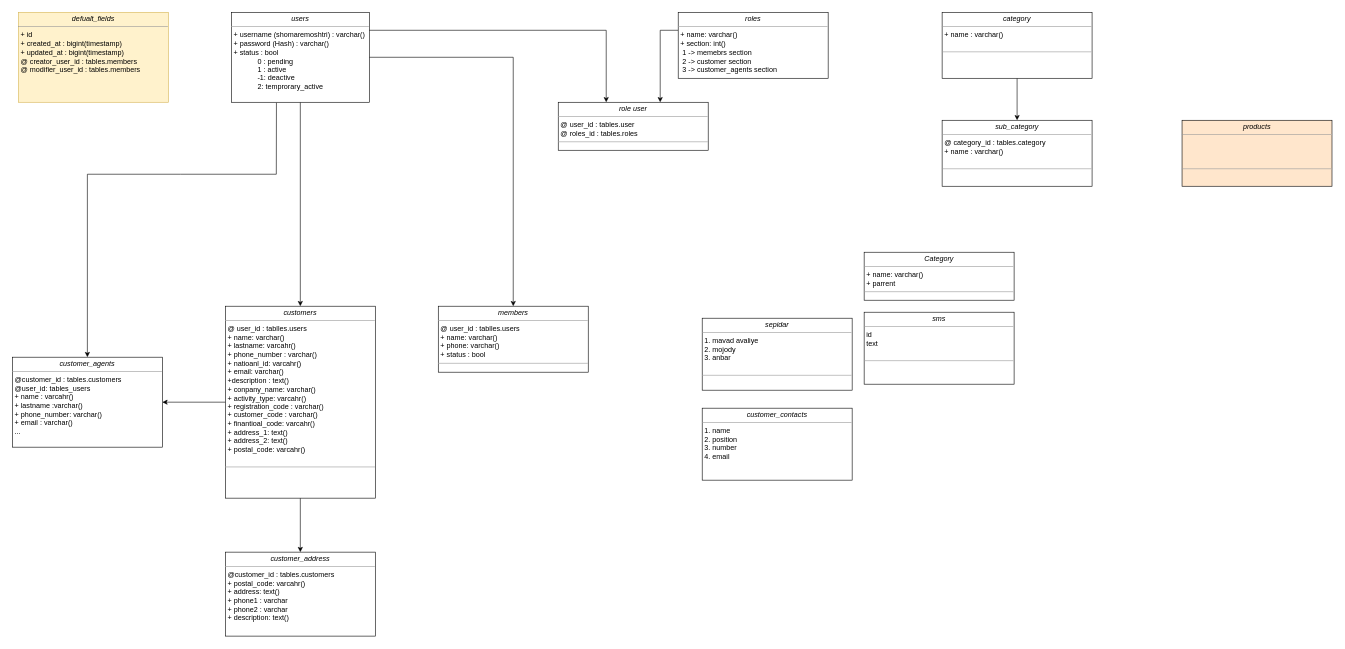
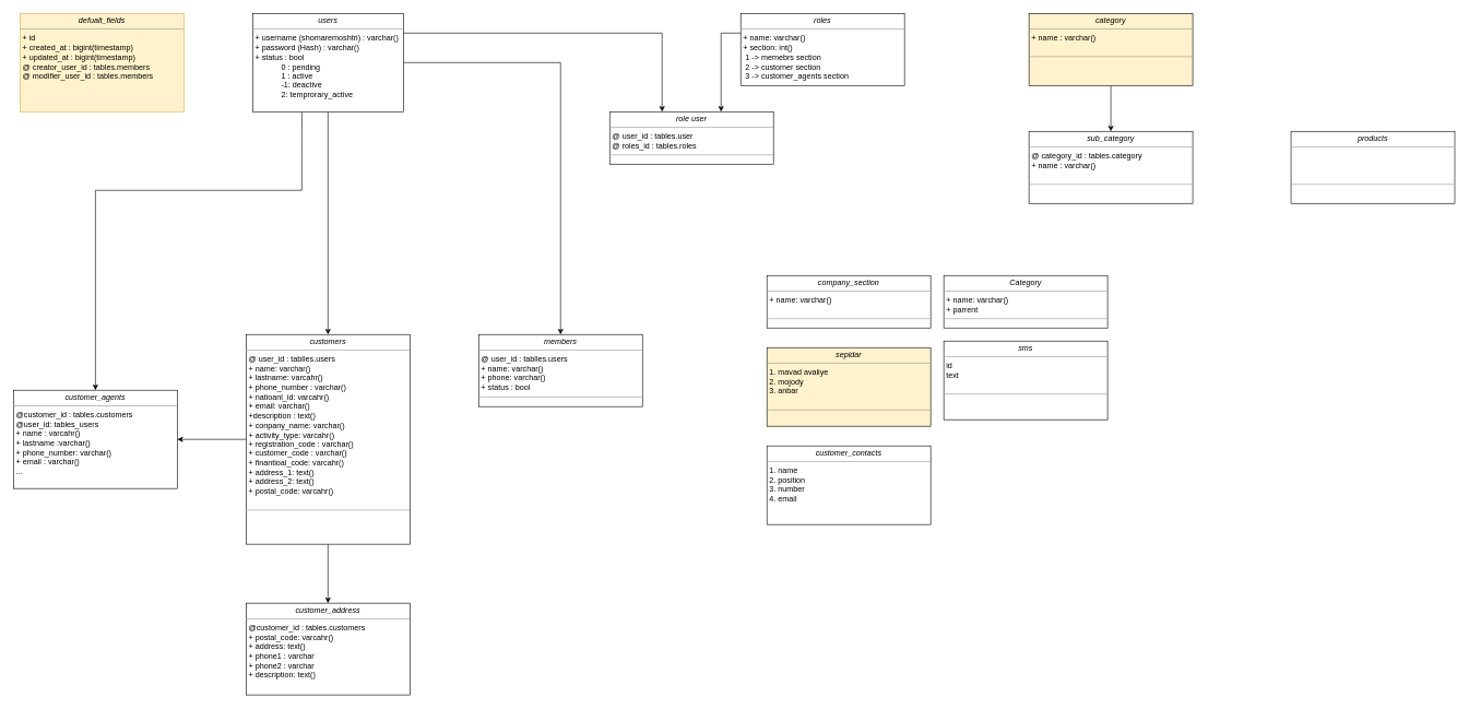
  <mxCell id="0" />
  <mxCell id="1" parent="0" />
  <mxCell id="2" value="" style="edgeStyle=orthogonalEdgeStyle;rounded=0;orthogonalLoop=1;jettySize=auto;html=1;" parent="1" source="4" target="6" edge="1"><mxGeometry relative="1" as="geometry" /></mxCell>
  <mxCell id="3" value="" style="edgeStyle=orthogonalEdgeStyle;rounded=0;orthogonalLoop=1;jettySize=auto;html=1;" parent="1" source="4" target="11" edge="1"><mxGeometry relative="1" as="geometry" /></mxCell>
  <mxCell id="4" value="&lt;p style=&quot;margin:0px;margin-top:4px;text-align:center;&quot;&gt;&lt;i&gt;users&lt;/i&gt;&lt;/p&gt;&lt;hr size=&quot;1&quot;&gt;&lt;p style=&quot;margin:0px;margin-left:4px;&quot;&gt;+ username (shomaremoshtri) : varchar()&amp;nbsp;&lt;br&gt;+ password (Hash) : varchar()&lt;/p&gt;&lt;p style=&quot;margin:0px;margin-left:4px;&quot;&gt;+ status : bool&lt;/p&gt;&lt;blockquote style=&quot;margin: 0 0 0 40px; border: none; padding: 0px;&quot;&gt;&lt;p style=&quot;margin:0px;margin-left:4px;&quot;&gt;0 : pending&lt;/p&gt;&lt;p style=&quot;margin:0px;margin-left:4px;&quot;&gt;1 : active&lt;/p&gt;&lt;p style=&quot;margin:0px;margin-left:4px;&quot;&gt;-1: deactive&lt;/p&gt;&lt;p style=&quot;margin:0px;margin-left:4px;&quot;&gt;2: temprorary_active&lt;/p&gt;&lt;/blockquote&gt;&lt;p style=&quot;margin:0px;margin-left:4px;&quot;&gt;&lt;br&gt;&lt;/p&gt;&lt;hr size=&quot;1&quot;&gt;&lt;p style=&quot;margin:0px;margin-left:4px;&quot;&gt;&lt;br&gt;&lt;/p&gt;" style="verticalAlign=top;align=left;overflow=fill;fontSize=12;fontFamily=Helvetica;html=1;rounded=0;shadow=0;comic=0;labelBackgroundColor=none;strokeWidth=1" parent="1" vertex="1"><mxGeometry x="385" y="20" width="230" height="150" as="geometry" /></mxCell>
  <mxCell id="5" value="" style="edgeStyle=orthogonalEdgeStyle;rounded=0;orthogonalLoop=1;jettySize=auto;html=1;" parent="1" source="4" target="9" edge="1"><mxGeometry relative="1" as="geometry"><Array as="points"><mxPoint x="1010" y="50" /></Array></mxGeometry></mxCell>
  <mxCell id="6" value="&lt;p style=&quot;margin:0px;margin-top:4px;text-align:center;&quot;&gt;&lt;i&gt;members&lt;/i&gt;&lt;/p&gt;&lt;hr size=&quot;1&quot;&gt;&lt;p style=&quot;margin:0px;margin-left:4px;&quot;&gt;@ user_id : tablles.users&lt;/p&gt;&lt;p style=&quot;margin:0px;margin-left:4px;&quot;&gt;+ name: varchar()&lt;/p&gt;&lt;p style=&quot;margin:0px;margin-left:4px;&quot;&gt;+ phone: varchar()&lt;/p&gt;&lt;p style=&quot;margin:0px;margin-left:4px;&quot;&gt;+ status : bool&lt;/p&gt;&lt;hr size=&quot;1&quot;&gt;&lt;p style=&quot;margin:0px;margin-left:4px;&quot;&gt;&lt;br&gt;&lt;/p&gt;" style="verticalAlign=top;align=left;overflow=fill;fontSize=12;fontFamily=Helvetica;html=1;rounded=0;shadow=0;comic=0;labelBackgroundColor=none;strokeWidth=1" parent="1" vertex="1"><mxGeometry x="730" y="510" width="250" height="110" as="geometry" /></mxCell>
  <mxCell id="7" value="" style="edgeStyle=orthogonalEdgeStyle;rounded=0;orthogonalLoop=1;jettySize=auto;html=1;" parent="1" source="8" target="9" edge="1"><mxGeometry relative="1" as="geometry"><Array as="points"><mxPoint x="1100" y="50" /></Array></mxGeometry></mxCell>
  <mxCell id="8" value="&lt;p style=&quot;margin:0px;margin-top:4px;text-align:center;&quot;&gt;&lt;i&gt;roles&lt;/i&gt;&lt;/p&gt;&lt;hr size=&quot;1&quot;&gt;&lt;p style=&quot;margin:0px;margin-left:4px;&quot;&gt;&lt;span style=&quot;background-color: initial;&quot;&gt;+ name: varchar()&lt;/span&gt;&lt;/p&gt;&lt;p style=&quot;margin:0px;margin-left:4px;&quot;&gt;&lt;span style=&quot;background-color: initial;&quot;&gt;+ section: int()&lt;/span&gt;&lt;/p&gt;&lt;p style=&quot;margin:0px;margin-left:4px;&quot;&gt;&lt;span style=&quot;background-color: initial;&quot;&gt;&lt;span style=&quot;white-space: pre;&quot;&gt; &lt;/span&gt;1 -&amp;gt; memebrs section&lt;br&gt;&lt;/span&gt;&lt;/p&gt;&lt;p style=&quot;margin:0px;margin-left:4px;&quot;&gt;&lt;span style=&quot;background-color: initial;&quot;&gt;&lt;span style=&quot;white-space: pre;&quot;&gt; &lt;/span&gt;2 -&amp;gt; customer section&lt;br&gt;&lt;/span&gt;&lt;/p&gt;&lt;p style=&quot;margin:0px;margin-left:4px;&quot;&gt;&lt;span style=&quot;background-color: initial;&quot;&gt;&lt;span style=&quot;white-space: pre;&quot;&gt; &lt;/span&gt;3 -&amp;gt; customer_agents section&lt;br&gt;&lt;/span&gt;&lt;/p&gt;&lt;p style=&quot;margin:0px;margin-left:4px;&quot;&gt;&lt;br&gt;&lt;/p&gt;&lt;hr size=&quot;1&quot;&gt;&lt;p style=&quot;margin:0px;margin-left:4px;&quot;&gt;&lt;br&gt;&lt;/p&gt;" style="verticalAlign=top;align=left;overflow=fill;fontSize=12;fontFamily=Helvetica;html=1;rounded=0;shadow=0;comic=0;labelBackgroundColor=none;strokeWidth=1" parent="1" vertex="1"><mxGeometry x="1130" y="20" width="250" height="110" as="geometry" /></mxCell>
  <mxCell id="9" value="&lt;p style=&quot;margin:0px;margin-top:4px;text-align:center;&quot;&gt;&lt;i&gt;role user&lt;/i&gt;&lt;br&gt;&lt;/p&gt;&lt;hr size=&quot;1&quot;&gt;&lt;p style=&quot;margin:0px;margin-left:4px;&quot;&gt;&lt;span style=&quot;background-color: initial;&quot;&gt;@ user_id : tables.user&lt;/span&gt;&lt;/p&gt;&lt;p style=&quot;margin:0px;margin-left:4px;&quot;&gt;@ roles_id : tables.roles&lt;/p&gt;&lt;hr size=&quot;1&quot;&gt;&lt;p style=&quot;margin:0px;margin-left:4px;&quot;&gt;&lt;br&gt;&lt;/p&gt;" style="verticalAlign=top;align=left;overflow=fill;fontSize=12;fontFamily=Helvetica;html=1;rounded=0;shadow=0;comic=0;labelBackgroundColor=none;strokeWidth=1" parent="1" vertex="1"><mxGeometry x="930" y="170" width="250" height="80" as="geometry" /></mxCell>
  <mxCell id="10" value="" style="edgeStyle=orthogonalEdgeStyle;rounded=0;orthogonalLoop=1;jettySize=auto;html=1;" parent="1" source="11" target="16" edge="1"><mxGeometry relative="1" as="geometry"><Array as="points"><mxPoint x="490" y="700" /><mxPoint x="490" y="700" /></Array></mxGeometry></mxCell>
  <mxCell id="11" value="&lt;p style=&quot;margin:0px;margin-top:4px;text-align:center;&quot;&gt;&lt;i&gt;customers&lt;/i&gt;&lt;/p&gt;&lt;hr size=&quot;1&quot;&gt;&lt;p style=&quot;margin:0px;margin-left:4px;&quot;&gt;@ user_id : tablles.users&lt;/p&gt;&lt;p style=&quot;margin:0px;margin-left:4px;&quot;&gt;+ name: varchar()&lt;/p&gt;&lt;p style=&quot;margin:0px;margin-left:4px;&quot;&gt;+ lastname: varcahr()&lt;/p&gt;&lt;p style=&quot;margin:0px;margin-left:4px;&quot;&gt;+ phone_number : varchar()&lt;/p&gt;&lt;p style=&quot;margin:0px;margin-left:4px;&quot;&gt;+ natioanl_id: varcahr()&lt;/p&gt;&lt;p style=&quot;margin:0px;margin-left:4px;&quot;&gt;+ email: varchar()&lt;/p&gt;&lt;p style=&quot;margin:0px;margin-left:4px;&quot;&gt;+description : text()&lt;/p&gt;&lt;p style=&quot;margin:0px;margin-left:4px;&quot;&gt;+ conpany_name: varchar()&lt;/p&gt;&lt;p style=&quot;margin:0px;margin-left:4px;&quot;&gt;+ activity_type: varcahr()&lt;/p&gt;&lt;p style=&quot;margin:0px;margin-left:4px;&quot;&gt;+ registration_code : varchar()&lt;/p&gt;&lt;p style=&quot;margin:0px;margin-left:4px;&quot;&gt;+ customer_code : varchar()&lt;/p&gt;&lt;p style=&quot;margin:0px;margin-left:4px;&quot;&gt;+ finantioal_code: varcahr()&lt;/p&gt;&lt;p style=&quot;margin:0px;margin-left:4px;&quot;&gt;+ address_1: text()&lt;/p&gt;&lt;p style=&quot;margin:0px;margin-left:4px;&quot;&gt;+ address_2: text()&lt;br&gt;&lt;/p&gt;&lt;p style=&quot;margin:0px;margin-left:4px;&quot;&gt;+ postal_code: varcahr()&lt;/p&gt;&lt;p style=&quot;margin:0px;margin-left:4px;&quot;&gt;&lt;br&gt;&lt;/p&gt;&lt;hr size=&quot;1&quot;&gt;&lt;p style=&quot;margin:0px;margin-left:4px;&quot;&gt;&lt;br&gt;&lt;/p&gt;" style="verticalAlign=top;align=left;overflow=fill;fontSize=12;fontFamily=Helvetica;html=1;rounded=0;shadow=0;comic=0;labelBackgroundColor=none;strokeWidth=1" parent="1" vertex="1"><mxGeometry x="375" y="510" width="250" height="320" as="geometry" /></mxCell>
  <mxCell id="12" value="&lt;p style=&quot;margin:0px;margin-top:4px;text-align:center;&quot;&gt;&lt;i&gt;defualt_fields&lt;/i&gt;&lt;/p&gt;&lt;hr size=&quot;1&quot;&gt;&lt;p style=&quot;margin:0px;margin-left:4px;&quot;&gt;+ id&lt;/p&gt;&lt;p style=&quot;margin:0px;margin-left:4px;&quot;&gt;+ created_at : bigint(timestamp)&lt;/p&gt;&lt;p style=&quot;margin:0px;margin-left:4px;&quot;&gt;+ updated_at : bigint(timestamp)&lt;br&gt;&lt;/p&gt;&lt;p style=&quot;margin:0px;margin-left:4px;&quot;&gt;@ creator_user_id : tables.members&lt;br&gt;&lt;/p&gt;&lt;p style=&quot;margin:0px;margin-left:4px;&quot;&gt;@ modifier_user_id : tables.members&amp;nbsp;&lt;/p&gt;&lt;p style=&quot;margin:0px;margin-left:4px;&quot;&gt;&lt;br&gt;&lt;/p&gt;" style="verticalAlign=top;align=left;overflow=fill;fontSize=12;fontFamily=Helvetica;html=1;rounded=0;shadow=0;comic=0;labelBackgroundColor=none;strokeWidth=1;fillColor=#fff2cc;strokeColor=#d6b656;" parent="1" vertex="1"><mxGeometry x="30" y="20" width="250" height="150" as="geometry" /></mxCell>
  <mxCell id="13" value="&lt;p style=&quot;margin:0px;margin-top:4px;text-align:center;&quot;&gt;&lt;i&gt;customer_agents&lt;/i&gt;&lt;/p&gt;&lt;hr size=&quot;1&quot;&gt;&lt;p style=&quot;margin:0px;margin-left:4px;&quot;&gt;@customer_id : tables.customers&lt;/p&gt;&lt;p style=&quot;margin:0px;margin-left:4px;&quot;&gt;@user_id: tables_users&lt;/p&gt;&lt;p style=&quot;margin:0px;margin-left:4px;&quot;&gt;+ name : varcahr()&lt;/p&gt;&lt;p style=&quot;margin:0px;margin-left:4px;&quot;&gt;+ lastname :varchar()&lt;/p&gt;&lt;p style=&quot;margin:0px;margin-left:4px;&quot;&gt;+ phone_number: varchar()&lt;/p&gt;&lt;p style=&quot;margin:0px;margin-left:4px;&quot;&gt;+ email : varchar()&lt;/p&gt;&lt;p style=&quot;margin:0px;margin-left:4px;&quot;&gt;...&lt;/p&gt;&lt;p style=&quot;margin:0px;margin-left:4px;&quot;&gt;&lt;br&gt;&lt;/p&gt;&lt;p style=&quot;margin:0px;margin-left:4px;&quot;&gt;&lt;br&gt;&lt;/p&gt;" style="verticalAlign=top;align=left;overflow=fill;fontSize=12;fontFamily=Helvetica;html=1;rounded=0;shadow=0;comic=0;labelBackgroundColor=none;strokeWidth=1" parent="1" vertex="1"><mxGeometry x="20" y="595" width="250" height="150" as="geometry" /></mxCell>
  <mxCell id="14" value="" style="endArrow=classic;html=1;rounded=0;exitX=0;exitY=0.5;exitDx=0;exitDy=0;entryX=1;entryY=0.5;entryDx=0;entryDy=0;" parent="1" source="11" target="13" edge="1"><mxGeometry width="50" height="50" relative="1" as="geometry"><mxPoint x="-80" y="350" as="sourcePoint" /><mxPoint x="-30" y="300" as="targetPoint" /></mxGeometry></mxCell>
  <mxCell id="15" value="" style="endArrow=classic;html=1;rounded=0;exitX=0.327;exitY=1.006;exitDx=0;exitDy=0;entryX=0.5;entryY=0;entryDx=0;entryDy=0;exitPerimeter=0;" parent="1" source="4" target="13" edge="1"><mxGeometry width="50" height="50" relative="1" as="geometry"><mxPoint x="160" y="300" as="sourcePoint" /><mxPoint x="30" y="300" as="targetPoint" /><Array as="points"><mxPoint x="460" y="290" /><mxPoint x="300" y="290" /><mxPoint x="145" y="290" /></Array></mxGeometry></mxCell>
  <mxCell id="16" value="&lt;p style=&quot;margin:0px;margin-top:4px;text-align:center;&quot;&gt;&lt;i&gt;customer_address&lt;/i&gt;&lt;/p&gt;&lt;hr size=&quot;1&quot;&gt;&lt;p style=&quot;margin:0px;margin-left:4px;&quot;&gt;@customer_id : tables.customers&lt;/p&gt;&lt;p style=&quot;margin:0px;margin-left:4px;&quot;&gt;+ postal_code: varcahr()&lt;/p&gt;&lt;p style=&quot;margin:0px;margin-left:4px;&quot;&gt;+ address: text()&lt;/p&gt;&lt;p style=&quot;margin:0px;margin-left:4px;&quot;&gt;+ phone1 : varchar&lt;/p&gt;&lt;p style=&quot;margin:0px;margin-left:4px;&quot;&gt;+ phone2 : varchar&lt;/p&gt;&lt;p style=&quot;margin:0px;margin-left:4px;&quot;&gt;+ description: text()&lt;/p&gt;&lt;p style=&quot;margin:0px;margin-left:4px;&quot;&gt;&lt;br&gt;&lt;/p&gt;&lt;p style=&quot;margin:0px;margin-left:4px;&quot;&gt;&lt;br&gt;&lt;/p&gt;" style="verticalAlign=top;align=left;overflow=fill;fontSize=12;fontFamily=Helvetica;html=1;rounded=0;shadow=0;comic=0;labelBackgroundColor=none;strokeWidth=1" parent="1" vertex="1"><mxGeometry x="375" y="920" width="250" height="140" as="geometry" /></mxCell>
  <mxCell id="17" value="" style="edgeStyle=orthogonalEdgeStyle;rounded=0;orthogonalLoop=1;jettySize=auto;html=1;" parent="1" source="18" target="19" edge="1"><mxGeometry relative="1" as="geometry" /></mxCell>
- <mxCell id="18" value="&lt;p style=&quot;margin:0px;margin-top:4px;text-align:center;&quot;&gt;&lt;i&gt;category&lt;/i&gt;&lt;/p&gt;&lt;hr size=&quot;1&quot;&gt;&lt;p style=&quot;margin:0px;margin-left:4px;&quot;&gt;+ name : varchar()&lt;/p&gt;&lt;p style=&quot;margin:0px;margin-left:4px;&quot;&gt;&lt;br&gt;&lt;/p&gt;&lt;hr size=&quot;1&quot;&gt;&lt;p style=&quot;margin:0px;margin-left:4px;&quot;&gt;&lt;br&gt;&lt;/p&gt;" style="verticalAlign=top;align=left;overflow=fill;fontSize=12;fontFamily=Helvetica;html=1;rounded=0;shadow=0;comic=0;labelBackgroundColor=none;strokeWidth=1" parent="1" vertex="1"><mxGeometry x="1570" y="20" width="250" height="110" as="geometry" /></mxCell>
+ <mxCell id="18" value="&lt;p style=&quot;margin:0px;margin-top:4px;text-align:center;&quot;&gt;&lt;i&gt;category&lt;/i&gt;&lt;/p&gt;&lt;hr size=&quot;1&quot;&gt;&lt;p style=&quot;margin:0px;margin-left:4px;&quot;&gt;+ name : varchar()&lt;/p&gt;&lt;p style=&quot;margin:0px;margin-left:4px;&quot;&gt;&lt;br&gt;&lt;/p&gt;&lt;hr size=&quot;1&quot;&gt;&lt;p style=&quot;margin:0px;margin-left:4px;&quot;&gt;&lt;br&gt;&lt;/p&gt;" style="verticalAlign=top;align=left;overflow=fill;fontSize=12;fontFamily=Helvetica;html=1;rounded=0;shadow=0;comic=0;labelBackgroundColor=none;strokeWidth=1;fillColor=#fff2cc;" parent="1" vertex="1"><mxGeometry x="1570" y="20" width="250" height="110" as="geometry" /></mxCell>
  <mxCell id="19" value="&lt;p style=&quot;margin:0px;margin-top:4px;text-align:center;&quot;&gt;&lt;i&gt;sub_category&lt;/i&gt;&lt;/p&gt;&lt;hr size=&quot;1&quot;&gt;&lt;p style=&quot;margin:0px;margin-left:4px;&quot;&gt;@ category_id : tables.category&lt;/p&gt;&lt;p style=&quot;margin:0px;margin-left:4px;&quot;&gt;+ name : varchar()&lt;/p&gt;&lt;p style=&quot;margin:0px;margin-left:4px;&quot;&gt;&lt;br&gt;&lt;/p&gt;&lt;hr size=&quot;1&quot;&gt;&lt;p style=&quot;margin:0px;margin-left:4px;&quot;&gt;&lt;br&gt;&lt;/p&gt;" style="verticalAlign=top;align=left;overflow=fill;fontSize=12;fontFamily=Helvetica;html=1;rounded=0;shadow=0;comic=0;labelBackgroundColor=none;strokeWidth=1" parent="1" vertex="1"><mxGeometry x="1570" y="200" width="250" height="110" as="geometry" /></mxCell>
- <mxCell id="20" value="&lt;p style=&quot;margin:0px;margin-top:4px;text-align:center;&quot;&gt;&lt;i&gt;products&lt;/i&gt;&lt;/p&gt;&lt;hr size=&quot;1&quot;&gt;&lt;p style=&quot;margin:0px;margin-left:4px;&quot;&gt;&lt;br&gt;&lt;/p&gt;&lt;p style=&quot;margin:0px;margin-left:4px;&quot;&gt;&lt;br&gt;&lt;/p&gt;&lt;p style=&quot;margin:0px;margin-left:4px;&quot;&gt;&lt;br&gt;&lt;/p&gt;&lt;hr size=&quot;1&quot;&gt;&lt;p style=&quot;margin:0px;margin-left:4px;&quot;&gt;&lt;br&gt;&lt;/p&gt;" style="verticalAlign=top;align=left;overflow=fill;fontSize=12;fontFamily=Helvetica;html=1;rounded=0;shadow=0;comic=0;labelBackgroundColor=none;strokeWidth=1;fillColor=#ffe6cc;" parent="1" vertex="1"><mxGeometry x="1970" y="200" width="250" height="110" as="geometry" /></mxCell>
+ <mxCell id="20" value="&lt;p style=&quot;margin:0px;margin-top:4px;text-align:center;&quot;&gt;&lt;i&gt;products&lt;/i&gt;&lt;/p&gt;&lt;hr size=&quot;1&quot;&gt;&lt;p style=&quot;margin:0px;margin-left:4px;&quot;&gt;&lt;br&gt;&lt;/p&gt;&lt;p style=&quot;margin:0px;margin-left:4px;&quot;&gt;&lt;br&gt;&lt;/p&gt;&lt;p style=&quot;margin:0px;margin-left:4px;&quot;&gt;&lt;br&gt;&lt;/p&gt;&lt;hr size=&quot;1&quot;&gt;&lt;p style=&quot;margin:0px;margin-left:4px;&quot;&gt;&lt;br&gt;&lt;/p&gt;" style="verticalAlign=top;align=left;overflow=fill;fontSize=12;fontFamily=Helvetica;html=1;rounded=0;shadow=0;comic=0;labelBackgroundColor=none;strokeWidth=1" parent="1" vertex="1"><mxGeometry x="1970" y="200" width="250" height="110" as="geometry" /></mxCell>
+ <mxCell id="21" value="&lt;p style=&quot;margin:0px;margin-top:4px;text-align:center;&quot;&gt;&lt;i&gt;company_section&lt;/i&gt;&lt;/p&gt;&lt;hr size=&quot;1&quot;&gt;&lt;p style=&quot;margin:0px;margin-left:4px;&quot;&gt;&lt;span style=&quot;background-color: initial;&quot;&gt;+ name: varchar()&lt;/span&gt;&lt;/p&gt;&lt;p style=&quot;margin:0px;margin-left:4px;&quot;&gt;&lt;br&gt;&lt;/p&gt;&lt;hr size=&quot;1&quot;&gt;&lt;p style=&quot;margin:0px;margin-left:4px;&quot;&gt;&lt;br&gt;&lt;/p&gt;" style="verticalAlign=top;align=left;overflow=fill;fontSize=12;fontFamily=Helvetica;html=1;rounded=0;shadow=0;comic=0;labelBackgroundColor=none;strokeWidth=1" vertex="1" parent="1"><mxGeometry x="1170" y="420" width="250" height="80" as="geometry" /></mxCell>
  <mxCell id="22" value="&lt;p style=&quot;margin:0px;margin-top:4px;text-align:center;&quot;&gt;&lt;i&gt;Category&lt;/i&gt;&lt;/p&gt;&lt;hr size=&quot;1&quot;&gt;&lt;p style=&quot;margin:0px;margin-left:4px;&quot;&gt;&lt;span style=&quot;background-color: initial;&quot;&gt;+ name: varchar()&lt;/span&gt;&lt;/p&gt;&lt;p style=&quot;margin:0px;margin-left:4px;&quot;&gt;+ parrent&lt;/p&gt;&lt;hr size=&quot;1&quot;&gt;&lt;p style=&quot;margin:0px;margin-left:4px;&quot;&gt;&lt;br&gt;&lt;/p&gt;" style="verticalAlign=top;align=left;overflow=fill;fontSize=12;fontFamily=Helvetica;html=1;rounded=0;shadow=0;comic=0;labelBackgroundColor=none;strokeWidth=1" vertex="1" parent="1"><mxGeometry x="1440" y="420" width="250" height="80" as="geometry" /></mxCell>
- <mxCell id="23" value="&lt;p style=&quot;margin:0px;margin-top:4px;text-align:center;&quot;&gt;&lt;i&gt;sepidar&lt;/i&gt;&lt;/p&gt;&lt;hr size=&quot;1&quot;&gt;&lt;p style=&quot;margin:0px;margin-left:4px;&quot;&gt;1. mavad avaliye&lt;/p&gt;&lt;p style=&quot;margin:0px;margin-left:4px;&quot;&gt;2. mojody&lt;/p&gt;&lt;p style=&quot;margin:0px;margin-left:4px;&quot;&gt;3. anbar&lt;/p&gt;&lt;p style=&quot;margin:0px;margin-left:4px;&quot;&gt;&lt;br&gt;&lt;/p&gt;&lt;hr size=&quot;1&quot;&gt;&lt;p style=&quot;margin:0px;margin-left:4px;&quot;&gt;&lt;br&gt;&lt;/p&gt;" style="verticalAlign=top;align=left;overflow=fill;fontSize=12;fontFamily=Helvetica;html=1;rounded=0;shadow=0;comic=0;labelBackgroundColor=none;strokeWidth=1" vertex="1" parent="1"><mxGeometry x="1170" y="530" width="250" height="120" as="geometry" /></mxCell>
+ <mxCell id="23" value="&lt;p style=&quot;margin:0px;margin-top:4px;text-align:center;&quot;&gt;&lt;i&gt;sepidar&lt;/i&gt;&lt;/p&gt;&lt;hr size=&quot;1&quot;&gt;&lt;p style=&quot;margin:0px;margin-left:4px;&quot;&gt;1. mavad avaliye&lt;/p&gt;&lt;p style=&quot;margin:0px;margin-left:4px;&quot;&gt;2. mojody&lt;/p&gt;&lt;p style=&quot;margin:0px;margin-left:4px;&quot;&gt;3. anbar&lt;/p&gt;&lt;p style=&quot;margin:0px;margin-left:4px;&quot;&gt;&lt;br&gt;&lt;/p&gt;&lt;hr size=&quot;1&quot;&gt;&lt;p style=&quot;margin:0px;margin-left:4px;&quot;&gt;&lt;br&gt;&lt;/p&gt;" style="verticalAlign=top;align=left;overflow=fill;fontSize=12;fontFamily=Helvetica;html=1;rounded=0;shadow=0;comic=0;labelBackgroundColor=none;strokeWidth=1;fillColor=#fff2cc;" vertex="1" parent="1"><mxGeometry x="1170" y="530" width="250" height="120" as="geometry" /></mxCell>
  <mxCell id="24" value="&lt;p style=&quot;margin:0px;margin-top:4px;text-align:center;&quot;&gt;&lt;i&gt;sms&lt;/i&gt;&lt;/p&gt;&lt;hr size=&quot;1&quot;&gt;&lt;p style=&quot;margin:0px;margin-left:4px;&quot;&gt;id&amp;nbsp;&lt;/p&gt;&lt;p style=&quot;margin:0px;margin-left:4px;&quot;&gt;text&lt;/p&gt;&lt;p style=&quot;margin:0px;margin-left:4px;&quot;&gt;&lt;br&gt;&lt;/p&gt;&lt;hr size=&quot;1&quot;&gt;&lt;p style=&quot;margin:0px;margin-left:4px;&quot;&gt;&lt;br&gt;&lt;/p&gt;" style="verticalAlign=top;align=left;overflow=fill;fontSize=12;fontFamily=Helvetica;html=1;rounded=0;shadow=0;comic=0;labelBackgroundColor=none;strokeWidth=1" vertex="1" parent="1"><mxGeometry x="1440" y="520" width="250" height="120" as="geometry" /></mxCell>
  <mxCell id="25" value="&lt;p style=&quot;margin:0px;margin-top:4px;text-align:center;&quot;&gt;&lt;i&gt;customer_contacts&lt;/i&gt;&lt;/p&gt;&lt;hr size=&quot;1&quot;&gt;&lt;p style=&quot;margin:0px;margin-left:4px;&quot;&gt;1. name&lt;/p&gt;&lt;p style=&quot;margin:0px;margin-left:4px;&quot;&gt;2. position&lt;/p&gt;&lt;p style=&quot;margin:0px;margin-left:4px;&quot;&gt;3. number&lt;/p&gt;&lt;p style=&quot;margin:0px;margin-left:4px;&quot;&gt;4. email&lt;/p&gt;&lt;p style=&quot;margin:0px;margin-left:4px;&quot;&gt;&lt;br&gt;&lt;/p&gt;" style="verticalAlign=top;align=left;overflow=fill;fontSize=12;fontFamily=Helvetica;html=1;rounded=0;shadow=0;comic=0;labelBackgroundColor=none;strokeWidth=1" vertex="1" parent="1"><mxGeometry x="1170" y="680" width="250" height="120" as="geometry" /></mxCell>
